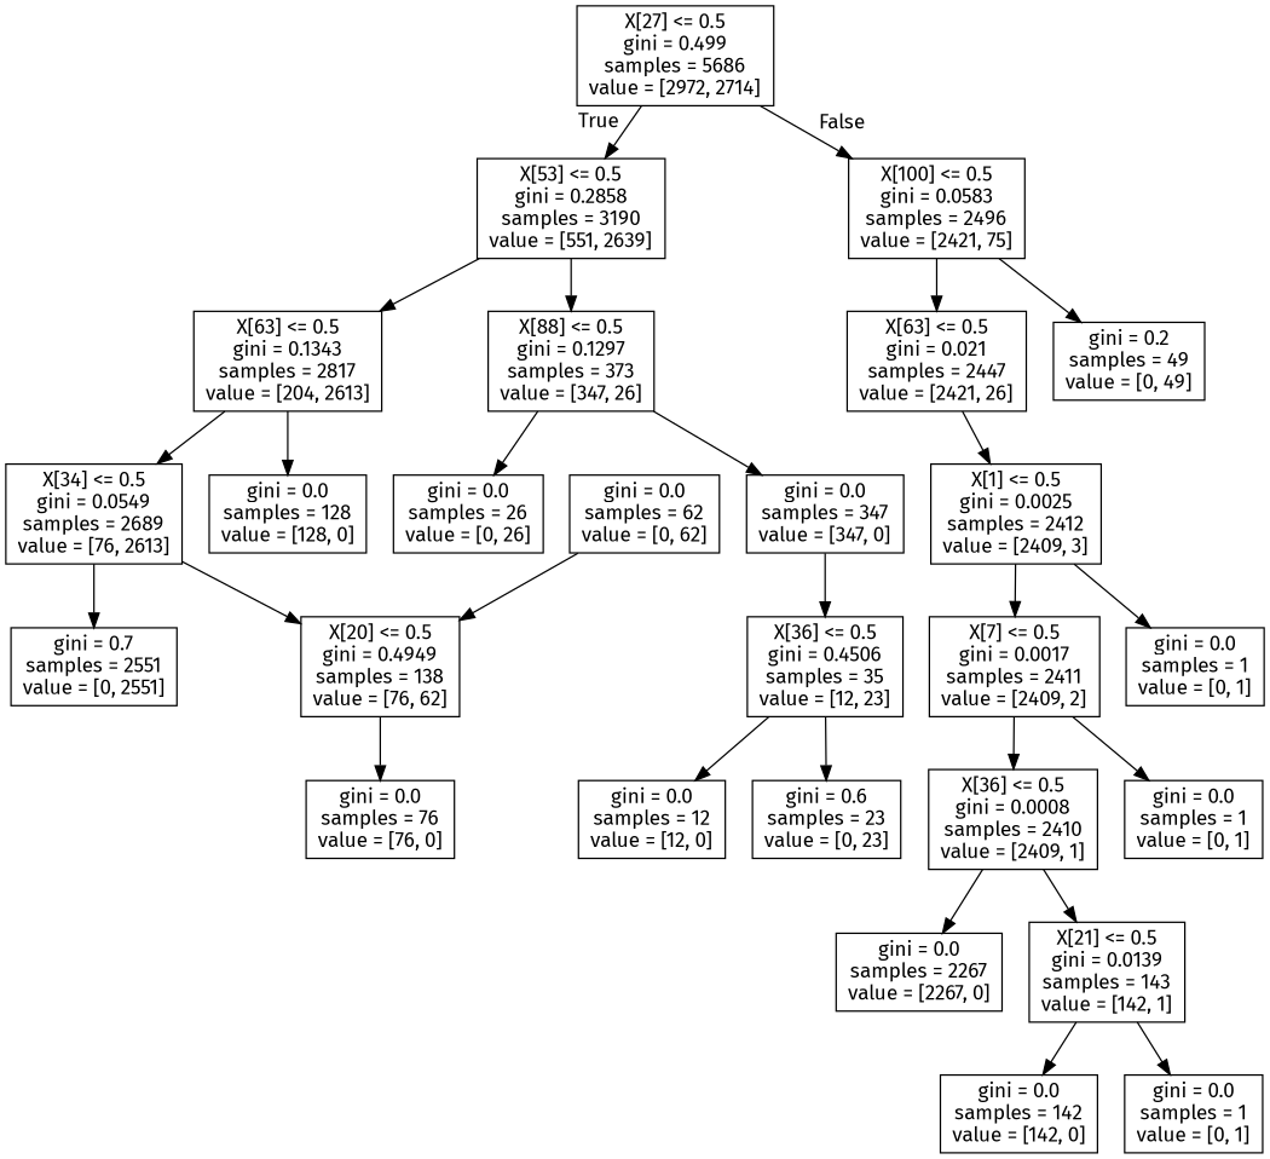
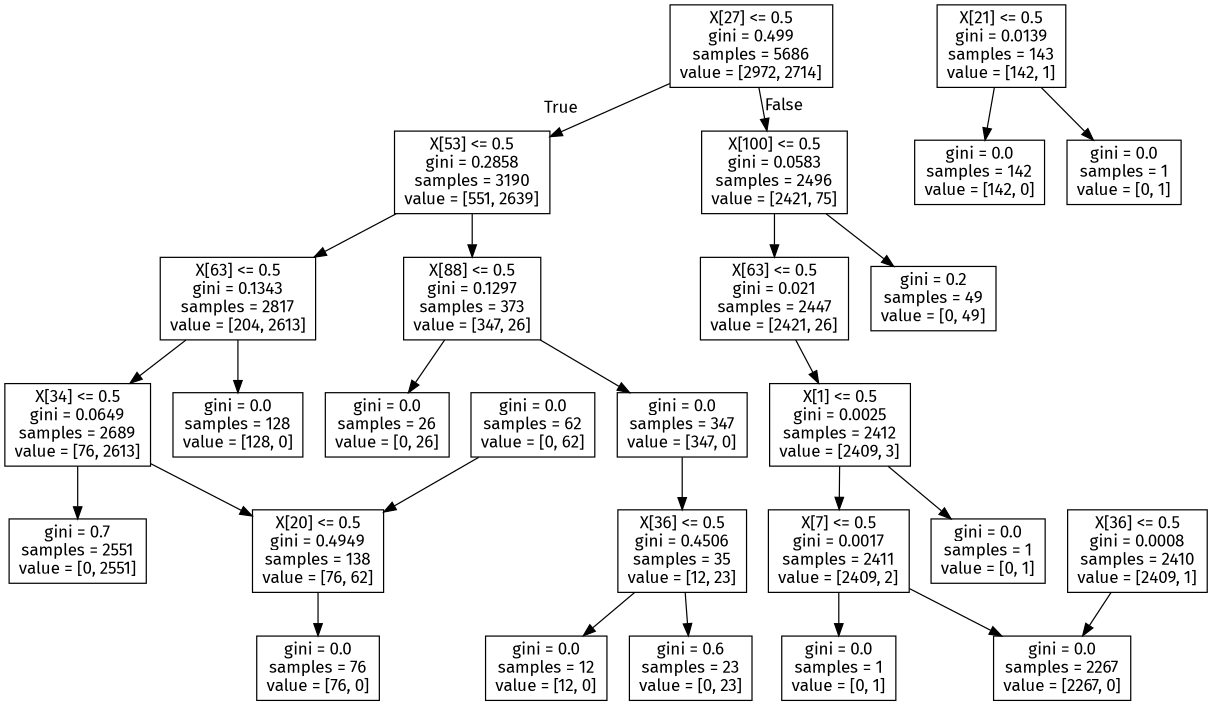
  digraph {
    fontname="Fira Sans"
    node [fontname="Fira Sans" shape=box]
    edge [fontname="Fira Sans"]
    n1 [label="X[27] <= 0.5\ngini = 0.499\nsamples = 5686\nvalue = [2972, 2714]"]
    n2 [label="X[53] <= 0.5\ngini = 0.2858\nsamples = 3190\nvalue = [551, 2639]"]
    n3 [label="X[100] <= 0.5\ngini = 0.0583\nsamples = 2496\nvalue = [2421, 75]"]
    n4 [label="X[63] <= 0.5\ngini = 0.1343\nsamples = 2817\nvalue = [204, 2613]"]
    n5 [label="X[88] <= 0.5\ngini = 0.1297\nsamples = 373\nvalue = [347, 26]"]
    n6 [label="X[63] <= 0.5\ngini = 0.021\nsamples = 2447\nvalue = [2421, 26]"]
    n7 [label="gini = 0.2\nsamples = 49\nvalue = [0, 49]"]
-   n8 [label="X[34] <= 0.5\ngini = 0.0549\nsamples = 2689\nvalue = [76, 2613]"]
+   n8 [label="X[34] <= 0.5\ngini = 0.0649\nsamples = 2689\nvalue = [76, 2613]"]
    n9 [label="gini = 0.0\nsamples = 128\nvalue = [128, 0]"]
    n10 [label="gini = 0.0\nsamples = 26\nvalue = [0, 26]"]
    n11 [label="gini = 0.0\nsamples = 347\nvalue = [347, 0]"]
    n12 [label="gini = 0.7\nsamples = 2551\nvalue = [0, 2551]"]
    n13 [label="X[20] <= 0.5\ngini = 0.4949\nsamples = 138\nvalue = [76, 62]"]
    n14 [label="gini = 0.0\nsamples = 76\nvalue = [76, 0]"]
    n15 [label="gini = 0.0\nsamples = 62\nvalue = [0, 62]"]
    n16 [label="X[36] <= 0.5\ngini = 0.4506\nsamples = 35\nvalue = [12, 23]"]
    n17 [label="X[1] <= 0.5\ngini = 0.0025\nsamples = 2412\nvalue = [2409, 3]"]
    n18 [label="X[7] <= 0.5\ngini = 0.0017\nsamples = 2411\nvalue = [2409, 2]"]
    n19 [label="gini = 0.0\nsamples = 1\nvalue = [0, 1]"]
    n20 [label="gini = 0.0\nsamples = 12\nvalue = [12, 0]"]
    n21 [label="gini = 0.6\nsamples = 23\nvalue = [0, 23]"]
    n22 [label="X[36] <= 0.5\ngini = 0.0008\nsamples = 2410\nvalue = [2409, 1]"]
    n23 [label="gini = 0.0\nsamples = 1\nvalue = [0, 1]"]
    n24 [label="gini = 0.0\nsamples = 2267\nvalue = [2267, 0]"]
    n25 [label="X[21] <= 0.5\ngini = 0.0139\nsamples = 143\nvalue = [142, 1]"]
    n26 [label="gini = 0.0\nsamples = 142\nvalue = [142, 0]"]
    n27 [label="gini = 0.0\nsamples = 1\nvalue = [0, 1]"]
    n1 -> n2 [headlabel=True labelangle=45 labeldistance=2.5]
    n1 -> n3 [headlabel=False labelangle=-45 labeldistance=2.5]
    n2 -> n4
    n2 -> n5
    n3 -> n6
    n3 -> n7
    n4 -> n8
    n4 -> n9
    n5 -> n10
    n5 -> n11
    n6 -> n17
    n8 -> n12
    n8 -> n13
    n11 -> n16
    n13 -> n14
    n15 -> n13
    n16 -> n20
    n16 -> n21
    n17 -> n18
    n17 -> n19
-   n18 -> n22
+   n18 -> n24
    n18 -> n23
    n22 -> n24
-   n22 -> n25
    n25 -> n26
    n25 -> n27
  }
